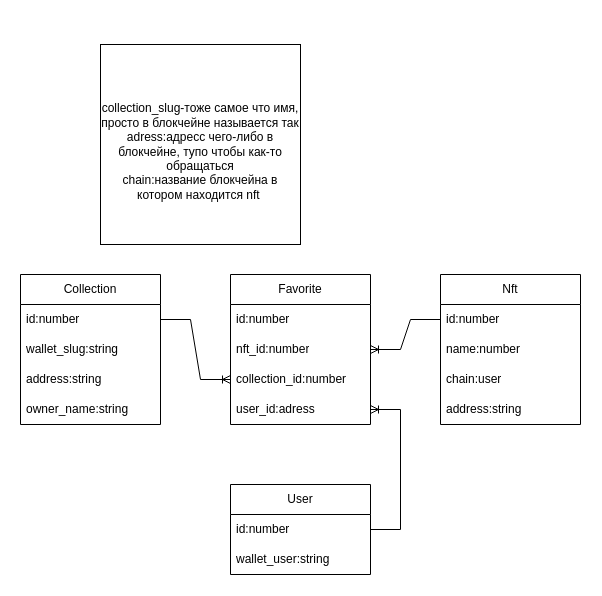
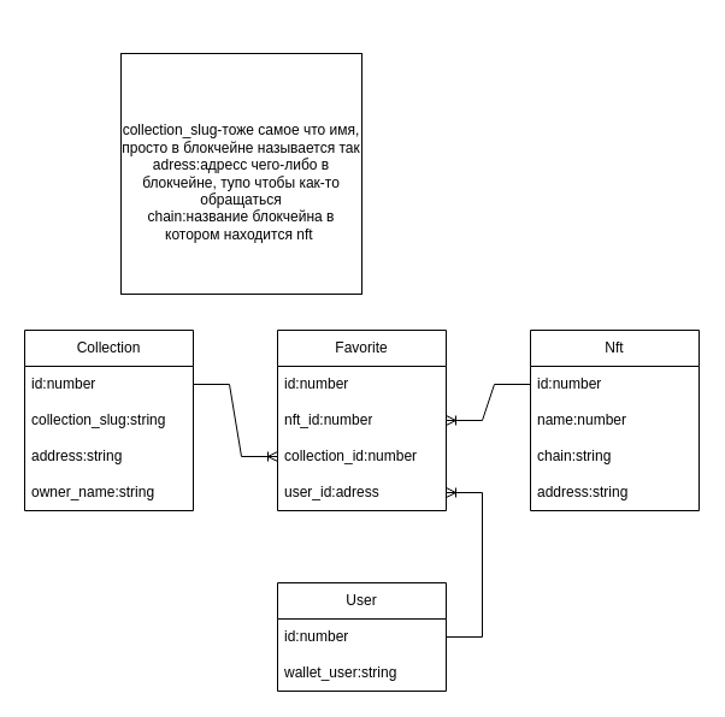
  <mxCell id="0" />
  <mxCell id="1" parent="0" />
  <mxCell id="2" value="User" style="swimlane;fontStyle=0;childLayout=stackLayout;horizontal=1;startSize=30;horizontalStack=0;resizeParent=1;resizeParentMax=0;resizeLast=0;collapsible=1;marginBottom=0;whiteSpace=wrap;html=1;" vertex="1" parent="1"><mxGeometry x="230" y="460" width="140" height="90" as="geometry" /></mxCell>
  <mxCell id="3" value="id:number" style="text;strokeColor=none;fillColor=none;align=left;verticalAlign=middle;spacingLeft=4;spacingRight=4;overflow=hidden;points=[[0,0.5],[1,0.5]];portConstraint=eastwest;rotatable=0;whiteSpace=wrap;html=1;" vertex="1" parent="2"><mxGeometry y="30" width="140" height="30" as="geometry" /></mxCell>
  <mxCell id="4" value="wallet_user:string" style="text;strokeColor=none;fillColor=none;align=left;verticalAlign=middle;spacingLeft=4;spacingRight=4;overflow=hidden;points=[[0,0.5],[1,0.5]];portConstraint=eastwest;rotatable=0;whiteSpace=wrap;html=1;" vertex="1" parent="2"><mxGeometry y="60" width="140" height="30" as="geometry" /></mxCell>
  <mxCell id="5" value="Nft" style="swimlane;fontStyle=0;childLayout=stackLayout;horizontal=1;startSize=30;horizontalStack=0;resizeParent=1;resizeParentMax=0;resizeLast=0;collapsible=1;marginBottom=0;whiteSpace=wrap;html=1;" vertex="1" parent="1"><mxGeometry x="440" y="250" width="140" height="150" as="geometry" /></mxCell>
  <mxCell id="6" value="id:number" style="text;strokeColor=none;fillColor=none;align=left;verticalAlign=middle;spacingLeft=4;spacingRight=4;overflow=hidden;points=[[0,0.5],[1,0.5]];portConstraint=eastwest;rotatable=0;whiteSpace=wrap;html=1;" vertex="1" parent="5"><mxGeometry y="30" width="140" height="30" as="geometry" /></mxCell>
  <mxCell id="7" value="name:number" style="text;strokeColor=none;fillColor=none;align=left;verticalAlign=middle;spacingLeft=4;spacingRight=4;overflow=hidden;points=[[0,0.5],[1,0.5]];portConstraint=eastwest;rotatable=0;whiteSpace=wrap;html=1;" vertex="1" parent="5"><mxGeometry y="60" width="140" height="30" as="geometry" /></mxCell>
- <mxCell id="8" value="chain:user" style="text;strokeColor=none;fillColor=none;align=left;verticalAlign=middle;spacingLeft=4;spacingRight=4;overflow=hidden;points=[[0,0.5],[1,0.5]];portConstraint=eastwest;rotatable=0;whiteSpace=wrap;html=1;" vertex="1" parent="5"><mxGeometry y="90" width="140" height="30" as="geometry" /></mxCell>
+ <mxCell id="8" value="chain:string" style="text;strokeColor=none;fillColor=none;align=left;verticalAlign=middle;spacingLeft=4;spacingRight=4;overflow=hidden;points=[[0,0.5],[1,0.5]];portConstraint=eastwest;rotatable=0;whiteSpace=wrap;html=1;" vertex="1" parent="5"><mxGeometry y="90" width="140" height="30" as="geometry" /></mxCell>
  <mxCell id="9" value="address:string" style="text;strokeColor=none;fillColor=none;align=left;verticalAlign=middle;spacingLeft=4;spacingRight=4;overflow=hidden;points=[[0,0.5],[1,0.5]];portConstraint=eastwest;rotatable=0;whiteSpace=wrap;html=1;" vertex="1" parent="5"><mxGeometry y="120" width="140" height="30" as="geometry" /></mxCell>
  <mxCell id="10" value="Collection" style="swimlane;fontStyle=0;childLayout=stackLayout;horizontal=1;startSize=30;horizontalStack=0;resizeParent=1;resizeParentMax=0;resizeLast=0;collapsible=1;marginBottom=0;whiteSpace=wrap;html=1;" vertex="1" parent="1"><mxGeometry x="20" y="250" width="140" height="150" as="geometry" /></mxCell>
  <mxCell id="11" value="id:number" style="text;strokeColor=none;fillColor=none;align=left;verticalAlign=middle;spacingLeft=4;spacingRight=4;overflow=hidden;points=[[0,0.5],[1,0.5]];portConstraint=eastwest;rotatable=0;whiteSpace=wrap;html=1;" vertex="1" parent="10"><mxGeometry y="30" width="140" height="30" as="geometry" /></mxCell>
- <mxCell id="12" value="wallet_slug:string" style="text;strokeColor=none;fillColor=none;align=left;verticalAlign=middle;spacingLeft=4;spacingRight=4;overflow=hidden;points=[[0,0.5],[1,0.5]];portConstraint=eastwest;rotatable=0;whiteSpace=wrap;html=1;" vertex="1" parent="10"><mxGeometry y="60" width="140" height="30" as="geometry" /></mxCell>
+ <mxCell id="12" value="collection_slug:string" style="text;strokeColor=none;fillColor=none;align=left;verticalAlign=middle;spacingLeft=4;spacingRight=4;overflow=hidden;points=[[0,0.5],[1,0.5]];portConstraint=eastwest;rotatable=0;whiteSpace=wrap;html=1;" vertex="1" parent="10"><mxGeometry y="60" width="140" height="30" as="geometry" /></mxCell>
  <mxCell id="13" value="address:string" style="text;strokeColor=none;fillColor=none;align=left;verticalAlign=middle;spacingLeft=4;spacingRight=4;overflow=hidden;points=[[0,0.5],[1,0.5]];portConstraint=eastwest;rotatable=0;whiteSpace=wrap;html=1;" vertex="1" parent="10"><mxGeometry y="90" width="140" height="30" as="geometry" /></mxCell>
  <mxCell id="14" value="owner_name:string" style="text;strokeColor=none;fillColor=none;align=left;verticalAlign=middle;spacingLeft=4;spacingRight=4;overflow=hidden;points=[[0,0.5],[1,0.5]];portConstraint=eastwest;rotatable=0;whiteSpace=wrap;html=1;" vertex="1" parent="10"><mxGeometry y="120" width="140" height="30" as="geometry" /></mxCell>
  <mxCell id="15" value="Favorite" style="swimlane;fontStyle=0;childLayout=stackLayout;horizontal=1;startSize=30;horizontalStack=0;resizeParent=1;resizeParentMax=0;resizeLast=0;collapsible=1;marginBottom=0;whiteSpace=wrap;html=1;" vertex="1" parent="1"><mxGeometry x="230" y="250" width="140" height="150" as="geometry" /></mxCell>
  <mxCell id="16" value="id:number" style="text;strokeColor=none;fillColor=none;align=left;verticalAlign=middle;spacingLeft=4;spacingRight=4;overflow=hidden;points=[[0,0.5],[1,0.5]];portConstraint=eastwest;rotatable=0;whiteSpace=wrap;html=1;" vertex="1" parent="15"><mxGeometry y="30" width="140" height="30" as="geometry" /></mxCell>
  <mxCell id="17" value="nft_id:number" style="text;strokeColor=none;fillColor=none;align=left;verticalAlign=middle;spacingLeft=4;spacingRight=4;overflow=hidden;points=[[0,0.5],[1,0.5]];portConstraint=eastwest;rotatable=0;whiteSpace=wrap;html=1;" vertex="1" parent="15"><mxGeometry y="60" width="140" height="30" as="geometry" /></mxCell>
  <mxCell id="18" value="collection_id:number" style="text;strokeColor=none;fillColor=none;align=left;verticalAlign=middle;spacingLeft=4;spacingRight=4;overflow=hidden;points=[[0,0.5],[1,0.5]];portConstraint=eastwest;rotatable=0;whiteSpace=wrap;html=1;" vertex="1" parent="15"><mxGeometry y="90" width="140" height="30" as="geometry" /></mxCell>
  <mxCell id="19" value="user_id:adress" style="text;strokeColor=none;fillColor=none;align=left;verticalAlign=middle;spacingLeft=4;spacingRight=4;overflow=hidden;points=[[0,0.5],[1,0.5]];portConstraint=eastwest;rotatable=0;whiteSpace=wrap;html=1;" vertex="1" parent="15"><mxGeometry y="120" width="140" height="30" as="geometry" /></mxCell>
  <mxCell id="20" value="" style="edgeStyle=entityRelationEdgeStyle;fontSize=12;html=1;endArrow=ERoneToMany;rounded=0;" edge="1" parent="1" source="3" target="19"><mxGeometry width="100" height="100" relative="1" as="geometry"><mxPoint x="250" y="490" as="sourcePoint" /><mxPoint x="350" y="390" as="targetPoint" /></mxGeometry></mxCell>
  <mxCell id="21" value="" style="edgeStyle=entityRelationEdgeStyle;fontSize=12;html=1;endArrow=ERoneToMany;rounded=0;entryX=0;entryY=0.5;entryDx=0;entryDy=0;" edge="1" parent="1" source="11" target="18"><mxGeometry width="100" height="100" relative="1" as="geometry"><mxPoint x="90" y="590" as="sourcePoint" /><mxPoint x="190" y="490" as="targetPoint" /></mxGeometry></mxCell>
  <mxCell id="22" value="" style="edgeStyle=entityRelationEdgeStyle;fontSize=12;html=1;endArrow=ERoneToMany;rounded=0;" edge="1" parent="1" source="6" target="17"><mxGeometry width="100" height="100" relative="1" as="geometry"><mxPoint x="540" y="560" as="sourcePoint" /><mxPoint x="640" y="460" as="targetPoint" /></mxGeometry></mxCell>
  <mxCell id="23" value="&lt;div&gt;&lt;br&gt;&lt;/div&gt;&lt;div&gt;&lt;br&gt;&lt;/div&gt;&lt;div&gt;&lt;br&gt;&lt;/div&gt;&lt;div&gt;&lt;br&gt;&lt;/div&gt;&lt;div&gt;&lt;br&gt;&lt;/div&gt;&lt;div&gt;&lt;br&gt;&lt;/div&gt;&lt;div&gt;&lt;br&gt;&lt;/div&gt;&lt;div&gt;collection_slug-тоже самое что имя, просто в блокчейне называется так&lt;/div&gt;&lt;div&gt;adress:адресс чего-либо в блокчейне, тупо чтобы как-то обращаться&lt;/div&gt;&lt;div&gt;chain:название блокчейна в котором находится nft&amp;nbsp;&lt;/div&gt;&lt;div&gt;&lt;br&gt;&lt;/div&gt;&lt;div&gt;&lt;br&gt;&lt;/div&gt;&lt;div&gt;&lt;br&gt;&lt;/div&gt;&lt;div&gt;&lt;br&gt;&lt;/div&gt;&lt;div&gt;&lt;br&gt;&lt;/div&gt;&lt;div&gt;&lt;br&gt;&lt;/div&gt;" style="whiteSpace=wrap;html=1;aspect=fixed;" vertex="1" parent="1"><mxGeometry x="100" y="20" width="200" height="200" as="geometry" /></mxCell>
